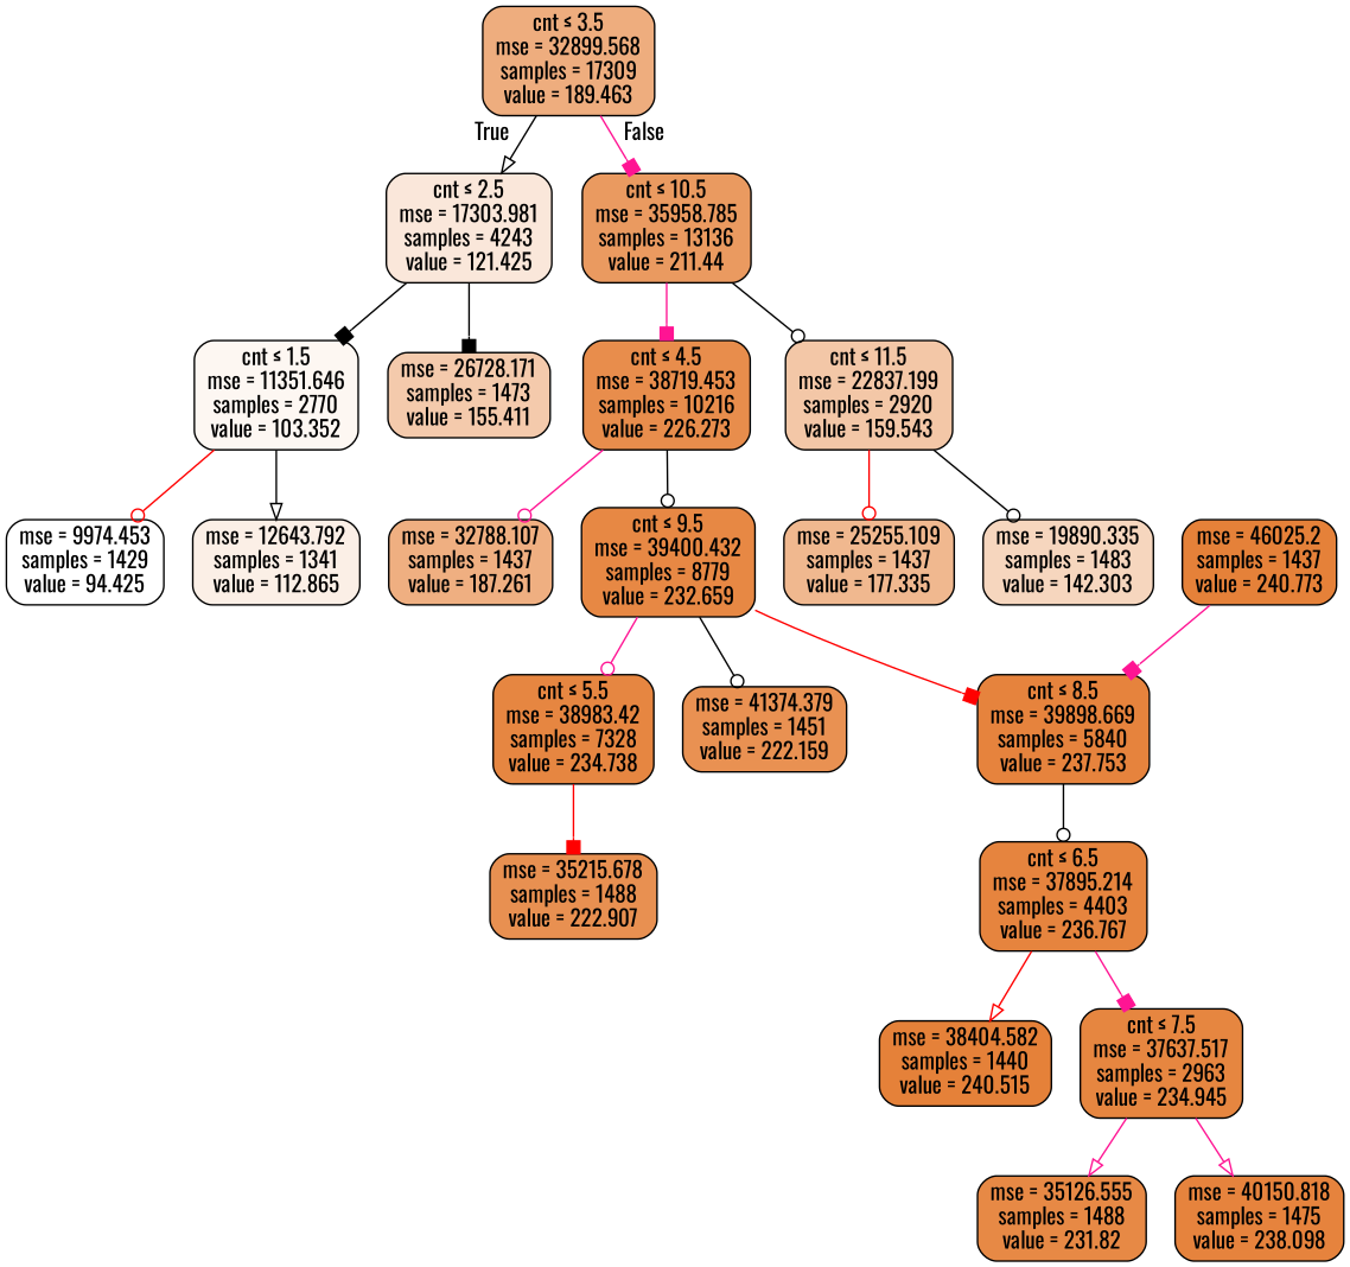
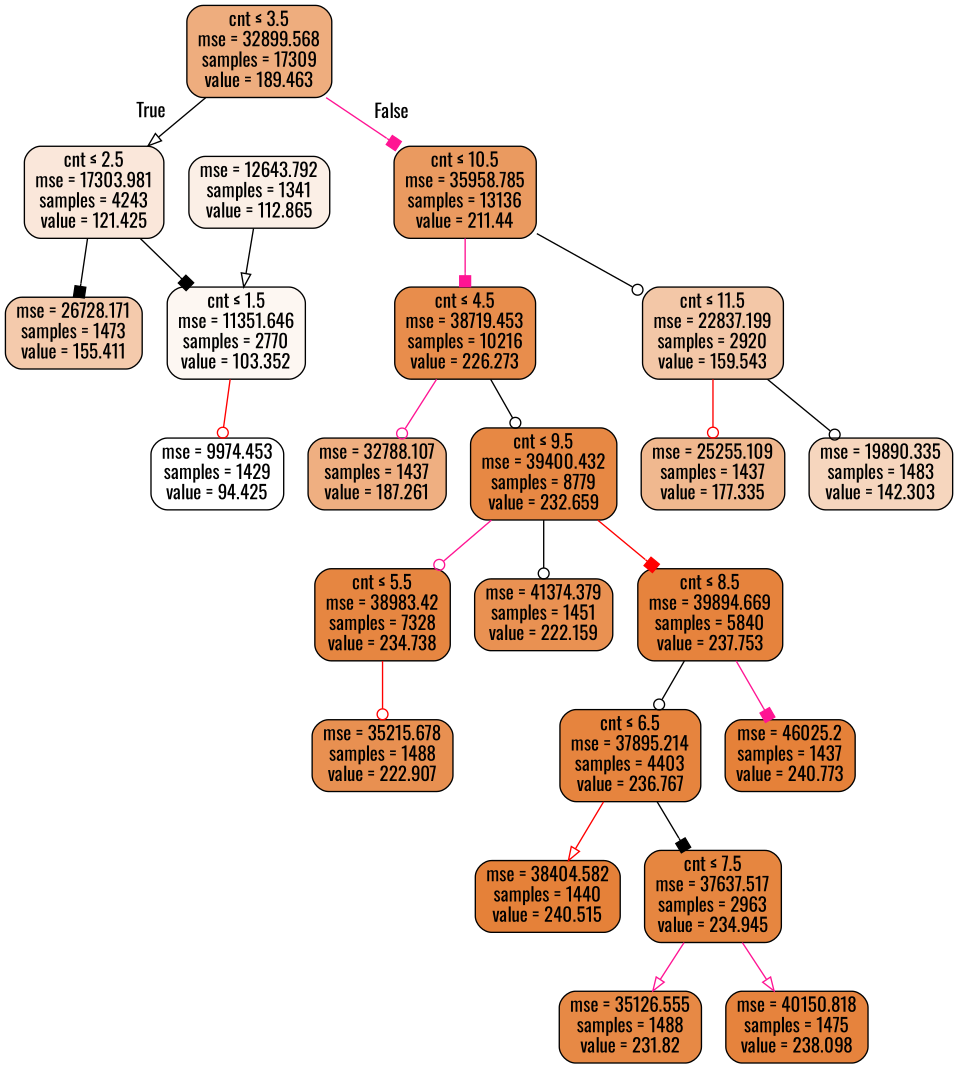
  digraph {
    fontname=Oswald
    node [color=black fillcolor="#e58139fa" fontname=Oswald shape=box style="filled, rounded"]
    edge [arrowhead=odot color=black fontname=Oswald]
    n1 [fillcolor="#e58139a6" label=<cnt &le; 3.5<br/>mse = 32899.568<br/>samples = 17309<br/>value = 189.463>]
    n2 [fillcolor="#e581392f" label=<cnt &le; 2.5<br/>mse = 17303.981<br/>samples = 4243<br/>value = 121.425>]
    n3 [fillcolor="#e58139cc" label=<cnt &le; 10.5<br/>mse = 35958.785<br/>samples = 13136<br/>value = 211.44>]
    n4 [fillcolor="#e5813910" label=<cnt &le; 1.5<br/>mse = 11351.646<br/>samples = 2770<br/>value = 103.352>]
    n5 [fillcolor="#e581396a" label=<mse = 26728.171<br/>samples = 1473<br/>value = 155.411>]
    n6 [fillcolor="#e58139e6" label=<cnt &le; 4.5<br/>mse = 38719.453<br/>samples = 10216<br/>value = 226.273>]
    n7 [fillcolor="#e5813971" label=<cnt &le; 11.5<br/>mse = 22837.199<br/>samples = 2920<br/>value = 159.543>]
    n8 [fillcolor="#e5813900" label=<mse = 9974.453<br/>samples = 1429<br/>value = 94.425>]
    n9 [fillcolor="#e5813920" label=<mse = 12643.792<br/>samples = 1341<br/>value = 112.865>]
    n10 [fillcolor="#e58139a2" label=<mse = 32788.107<br/>samples = 1437<br/>value = 187.261>]
    n11 [fillcolor="#e58139f1" label=<cnt &le; 9.5<br/>mse = 39400.432<br/>samples = 8779<br/>value = 232.659>]
    n12 [fillcolor="#e5813990" label=<mse = 25255.109<br/>samples = 1437<br/>value = 177.335>]
    n13 [fillcolor="#e5813953" label=<mse = 19890.335<br/>samples = 1483<br/>value = 142.303>]
    n14 [fillcolor="#e58139f4" label=<cnt &le; 5.5<br/>mse = 38983.42<br/>samples = 7328<br/>value = 234.738>]
    n15 [fillcolor="#e58139df" label=<mse = 41374.379<br/>samples = 1451<br/>value = 222.159>]
-   n16 [label=<cnt &le; 8.5<br/>mse = 39898.669<br/>samples = 5840<br/>value = 237.753>]
+   n16 [label=<cnt &le; 8.5<br/>mse = 39894.669<br/>samples = 5840<br/>value = 237.753>]
    n17 [fillcolor="#e58139e0" label=<mse = 35215.678<br/>samples = 1488<br/>value = 222.907>]
    n18 [fillcolor="#e58139f8" label=<cnt &le; 6.5<br/>mse = 37895.214<br/>samples = 4403<br/>value = 236.767>]
    n19 [fillcolor="#e58139ff" label=<mse = 46025.2<br/>samples = 1437<br/>value = 240.773>]
    n20 [fillcolor="#e58139ff" label=<mse = 38404.582<br/>samples = 1440<br/>value = 240.515>]
    n21 [fillcolor="#e58139f5" label=<cnt &le; 7.5<br/>mse = 37637.517<br/>samples = 2963<br/>value = 234.945>]
    n22 [fillcolor="#e58139ef" label=<mse = 35126.555<br/>samples = 1488<br/>value = 231.82>]
    n23 [label=<mse = 40150.818<br/>samples = 1475<br/>value = 238.098>]
    n1 -> n2 [arrowhead=onormal headlabel=True labelangle=45 labeldistance=2.5]
    n1 -> n3 [arrowhead=box color=deeppink headlabel=False labelangle=-45 labeldistance=2.5]
    n2 -> n4 [arrowhead=box]
    n2 -> n5 [arrowhead=box]
    n3 -> n6 [arrowhead=box color=deeppink]
    n3 -> n7
    n4 -> n8 [color=red]
-   n4 -> n9 [arrowhead=onormal]
+   n9 -> n4 [arrowhead=onormal]
    n6 -> n10 [color=deeppink]
    n6 -> n11
    n7 -> n12 [color=red]
    n7 -> n13
    n11 -> n14 [color=deeppink]
    n11 -> n15
    n11 -> n16 [arrowhead=box color=red]
-   n14 -> n17 [arrowhead=box color=red]
+   n14 -> n17 [color=red]
    n16 -> n18
-   n19 -> n16 [arrowhead=box color=deeppink]
+   n16 -> n19 [arrowhead=box color=deeppink]
    n18 -> n20 [arrowhead=onormal color=red]
-   n18 -> n21 [arrowhead=box color=deeppink]
+   n18 -> n21 [arrowhead=box]
    n21 -> n22 [arrowhead=onormal color=deeppink]
    n21 -> n23 [arrowhead=onormal color=deeppink]
  }
